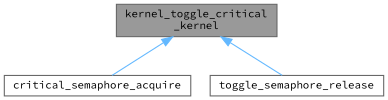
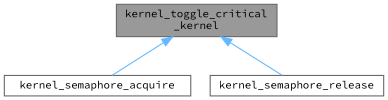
  digraph {
    fontname="Source Code Pro"
    rankdir=TB
    node [color=grey40 fillcolor=white fontname="Source Code Pro" fontsize=10 shape=box style=filled]
    edge [color=steelblue1 dir=back fontname="Source Code Pro" fontsize=10 labelfontname=Helvetica labelfontsize=10 style=solid]
    n1 [color=gray40 fillcolor=grey60 fontcolor=black height=0.2 label="kernel_toggle_critical\l_kernel" width=0.4]
-   n2 [height=0.2 label=critical_semaphore_acquire width=0.4]
-   n3 [height=0.2 label=toggle_semaphore_release width=0.4]
+   n2 [height=0.2 label=kernel_semaphore_acquire width=0.4]
+   n3 [height=0.2 label=kernel_semaphore_release width=0.4]
    n1 -> n2
    n1 -> n3
  }
